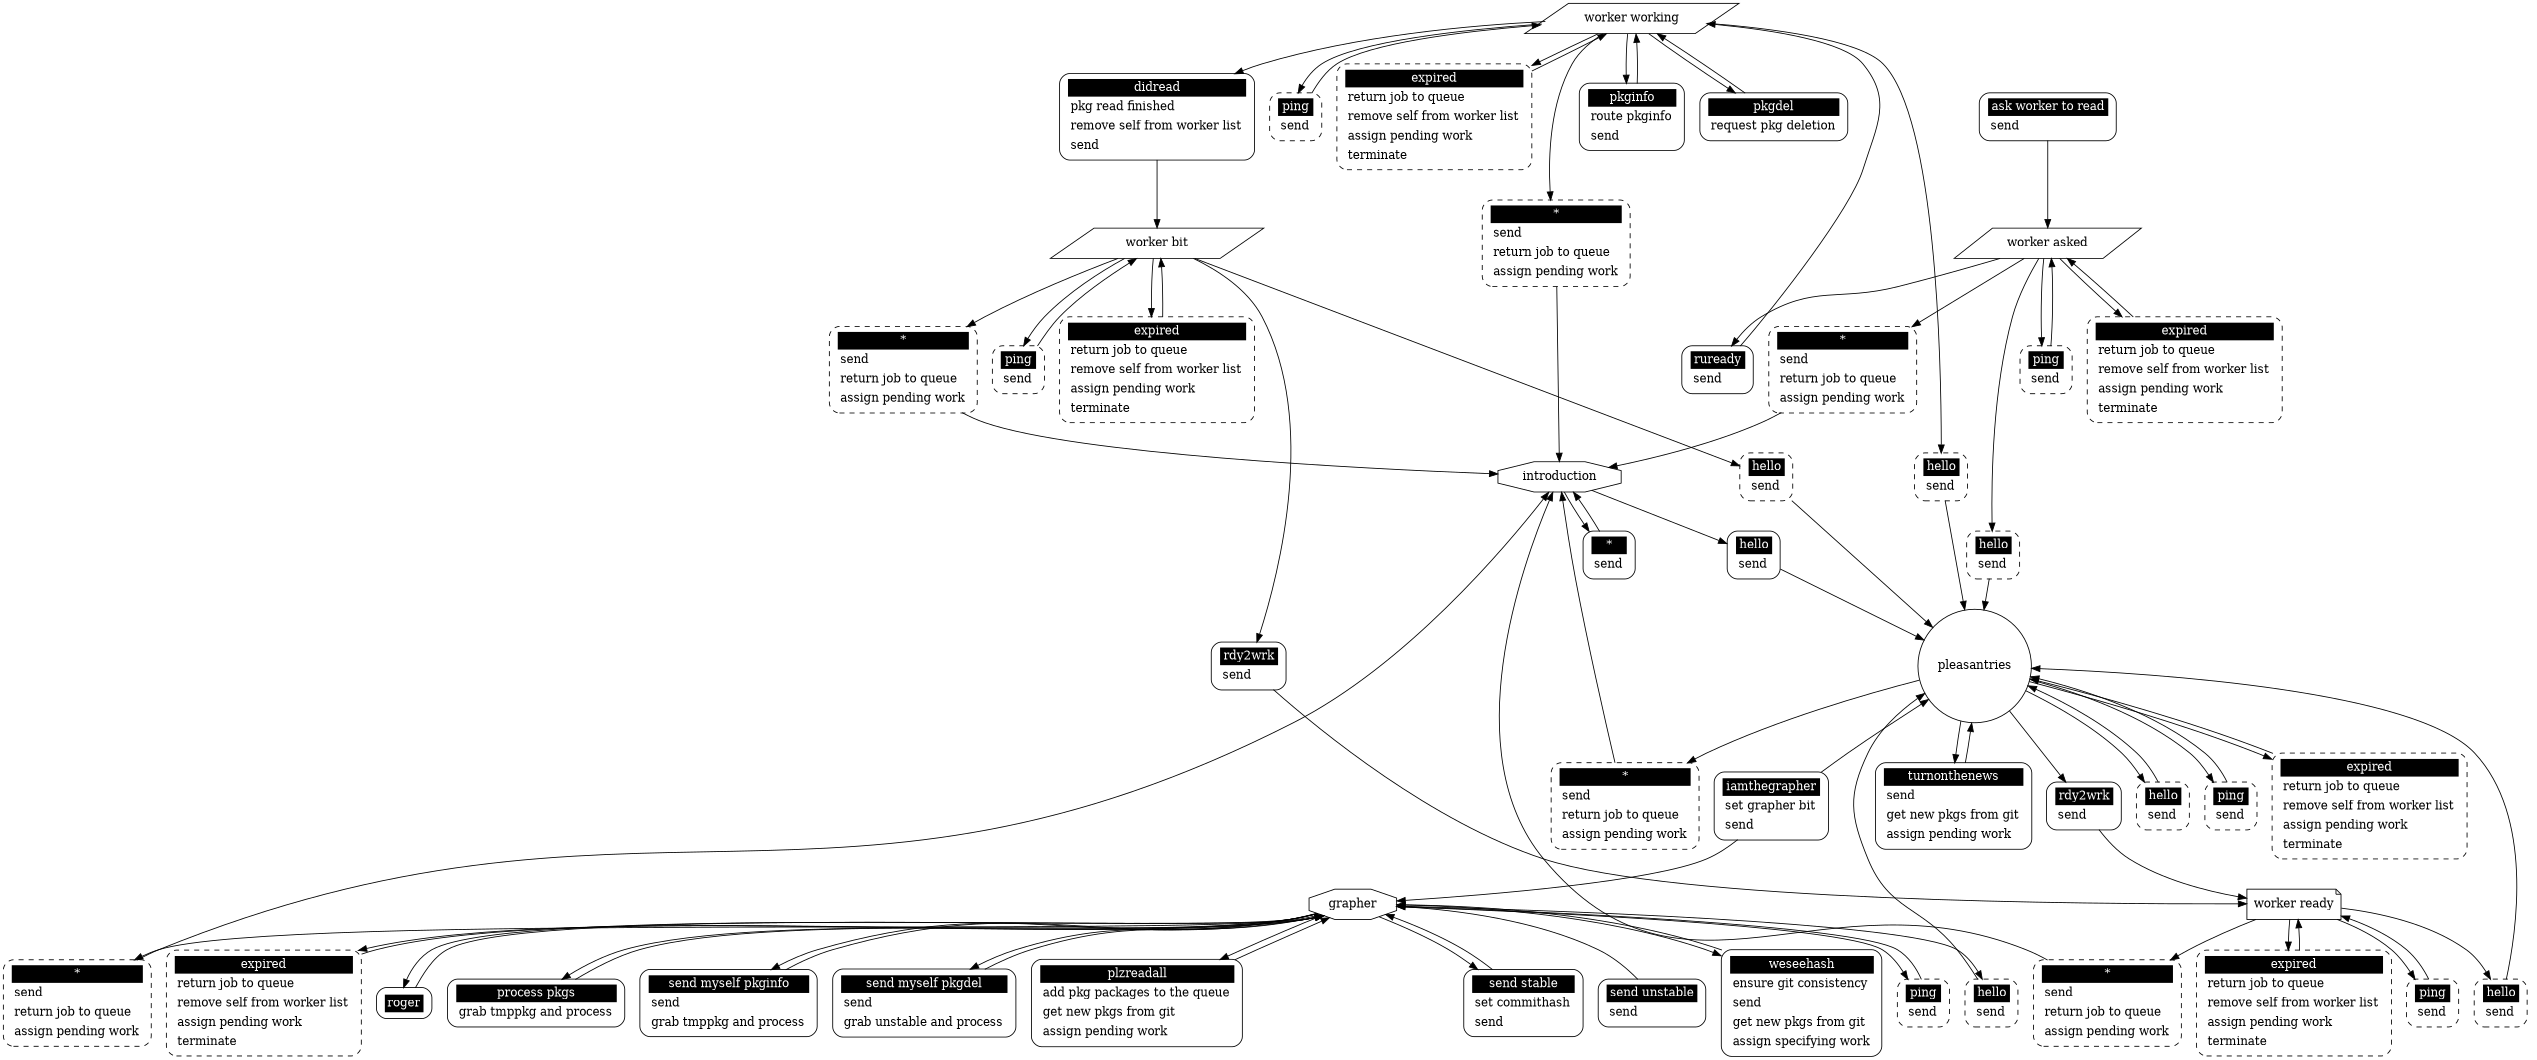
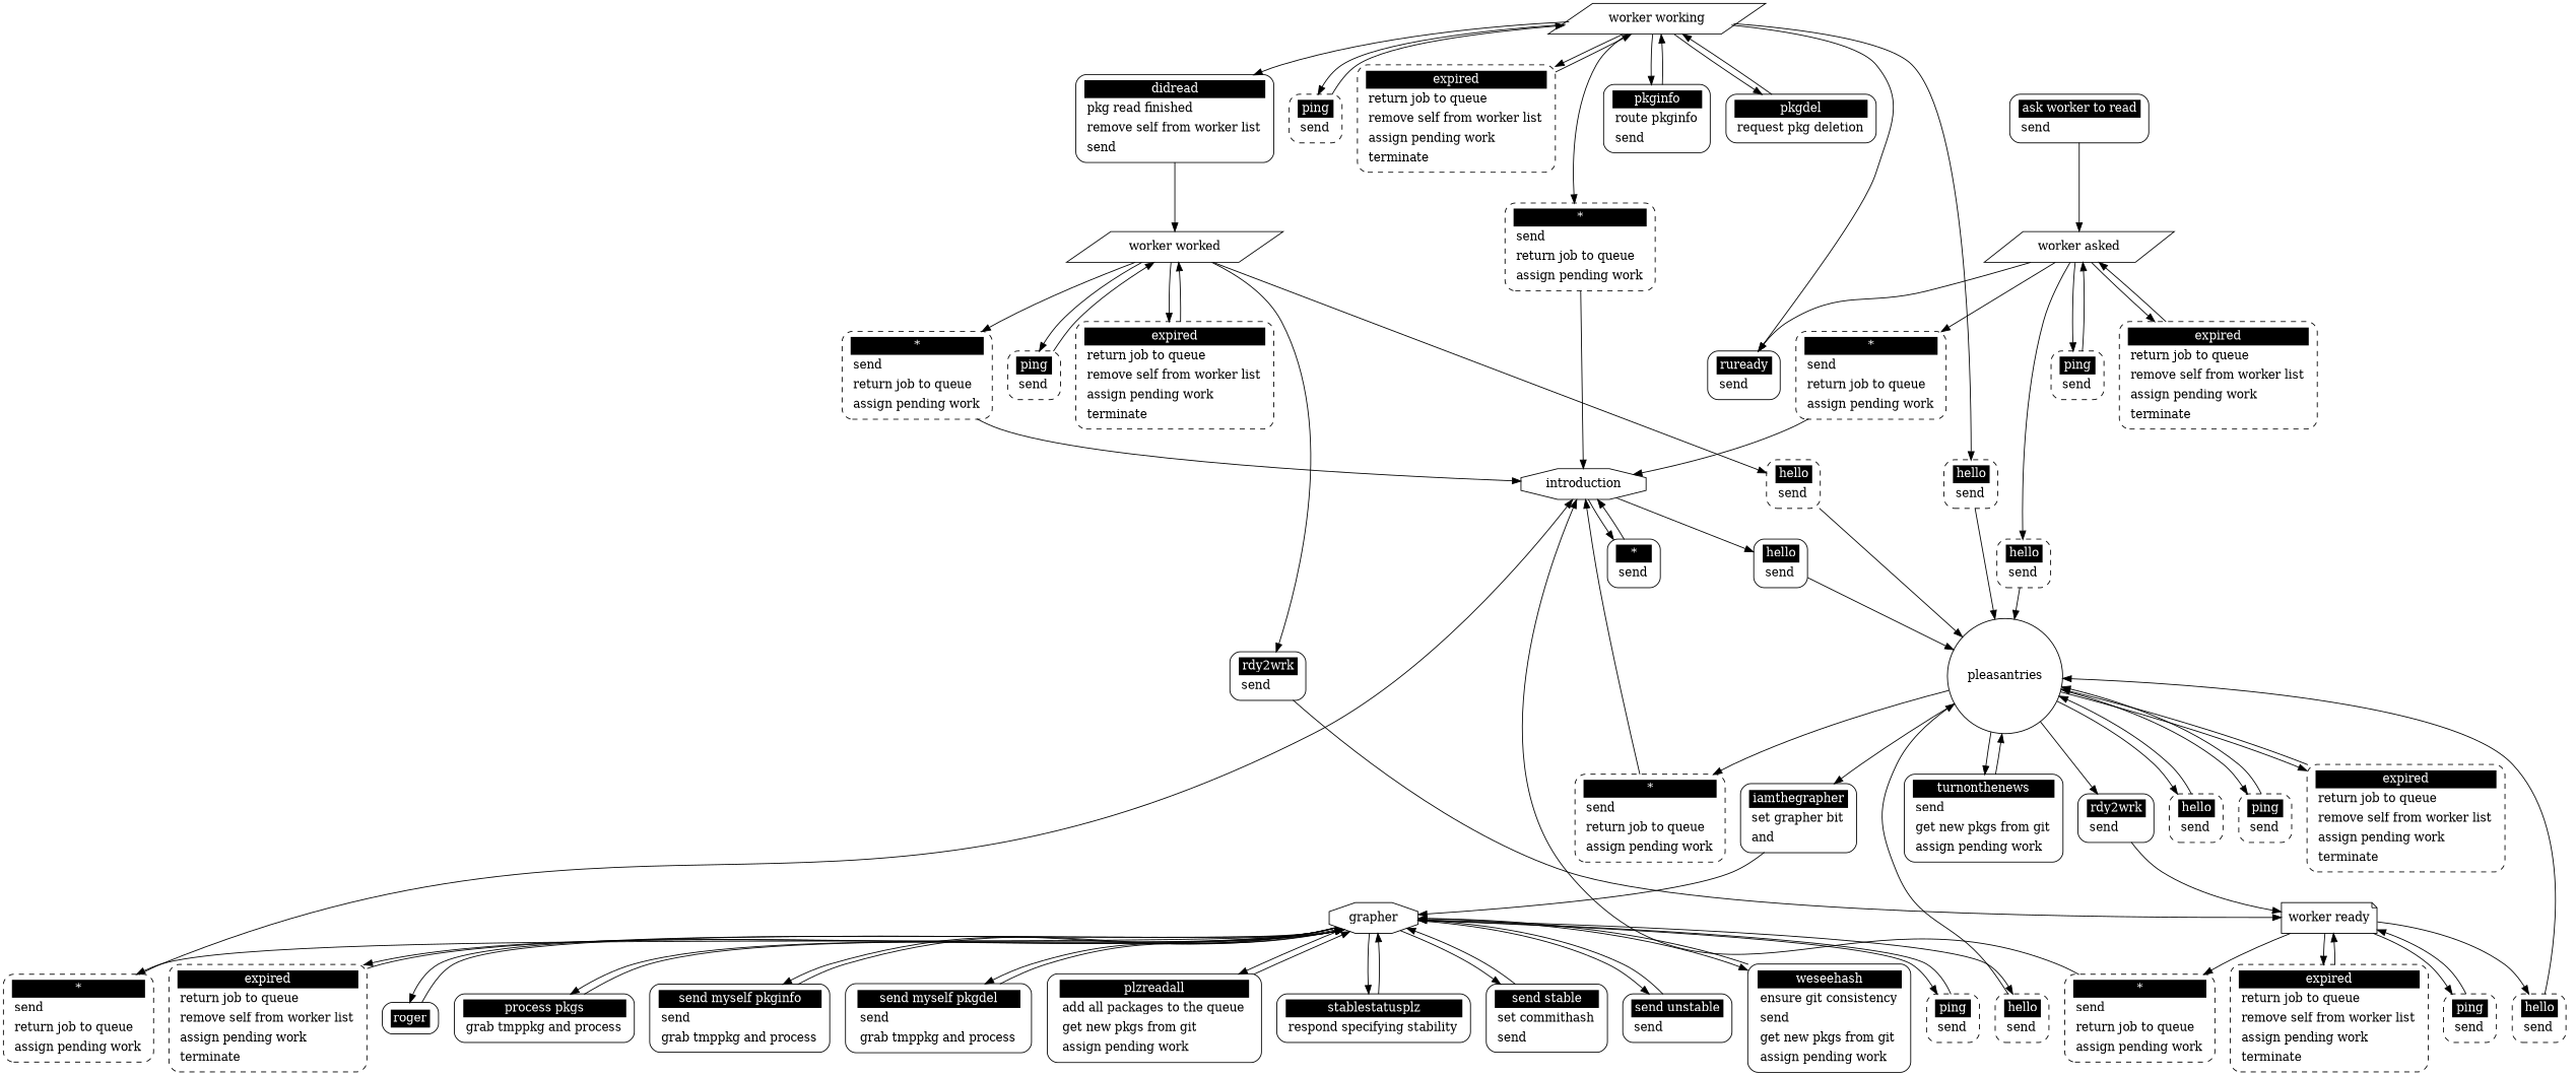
  digraph {
    node [shape=Mrecord style=dashed]
    introduction [shape=octagon style=""]
    n2 [label=<<table border="0" cellborder="0" cellpadding="3" bgcolor="white"><tr><td bgcolor="black" align="center" colspan="2"><font color="white">hello</font></td></tr><tr><td align="left" port="r3">send</td></tr></table>> style=solid]
    n3 [label=<<table border="0" cellborder="0" cellpadding="3" bgcolor="white"><tr><td bgcolor="black" align="center" colspan="2"><font color="white">*</font></td></tr><tr><td align="left" port="r3">send</td></tr></table>> style=solid]
    pleasantries [shape=circle style=""]
    n5 [label=<<table border="0" cellborder="0" cellpadding="3" bgcolor="white"><tr><td bgcolor="black" align="center" colspan="2"><font color="white">hello</font></td></tr><tr><td align="left" port="r3">send</td></tr></table>>]
    n6 [label=<<table border="0" cellborder="0" cellpadding="3" bgcolor="white"><tr><td bgcolor="black" align="center" colspan="2"><font color="white">ping</font></td></tr><tr><td align="left" port="r3">send</td></tr></table>>]
    n7 [label=<<table border="0" cellborder="0" cellpadding="3" bgcolor="white"><tr><td bgcolor="black" align="center" colspan="2"><font color="white">expired</font></td></tr><tr><td align="left" port="r3">return job to queue</td></tr><tr><td align="left" port="r3">remove self from worker list</td></tr><tr><td align="left" port="r3">assign pending work</td></tr><tr><td align="left" port="r3">terminate</td></tr></table>>]
    n8 [label=<<table border="0" cellborder="0" cellpadding="3" bgcolor="white"><tr><td bgcolor="black" align="center" colspan="2"><font color="white">*</font></td></tr><tr><td align="left" port="r3">send</td></tr><tr><td align="left" port="r3">return job to queue</td></tr><tr><td align="left" port="r3">assign pending work</td></tr></table>>]
    n9 [label=<<table border="0" cellborder="0" cellpadding="3" bgcolor="white"><tr><td bgcolor="black" align="center" colspan="2"><font color="white">rdy2wrk</font></td></tr><tr><td align="left" port="r3">send</td></tr></table>> style=solid]
-   n10 [label=<<table border="0" cellborder="0" cellpadding="3" bgcolor="white"><tr><td bgcolor="black" align="center" colspan="2"><font color="white">iamthegrapher</font></td></tr><tr><td align="left" port="r3">set grapher bit</td></tr><tr><td align="left" port="r3">send</td></tr></table>> style=solid]
+   n10 [label=<<table border="0" cellborder="0" cellpadding="3" bgcolor="white"><tr><td bgcolor="black" align="center" colspan="2"><font color="white">iamthegrapher</font></td></tr><tr><td align="left" port="r3">set grapher bit</td></tr><tr><td align="left" port="r3">and</td></tr></table>> style=solid]
    n11 [label=<<table border="0" cellborder="0" cellpadding="3" bgcolor="white"><tr><td bgcolor="black" align="center" colspan="2"><font color="white">turnonthenews</font></td></tr><tr><td align="left" port="r3">send</td></tr><tr><td align="left" port="r3">get new pkgs from git</td></tr><tr><td align="left" port="r3">assign pending work</td></tr></table>> style=solid]
    "worker ready" [shape=note style=""]
    grapher [shape=octagon style=""]
    n14 [label=<<table border="0" cellborder="0" cellpadding="3" bgcolor="white"><tr><td bgcolor="black" align="center" colspan="2"><font color="white">hello</font></td></tr><tr><td align="left" port="r3">send</td></tr></table>>]
    n15 [label=<<table border="0" cellborder="0" cellpadding="3" bgcolor="white"><tr><td bgcolor="black" align="center" colspan="2"><font color="white">ping</font></td></tr><tr><td align="left" port="r3">send</td></tr></table>>]
    n16 [label=<<table border="0" cellborder="0" cellpadding="3" bgcolor="white"><tr><td bgcolor="black" align="center" colspan="2"><font color="white">expired</font></td></tr><tr><td align="left" port="r3">return job to queue</td></tr><tr><td align="left" port="r3">remove self from worker list</td></tr><tr><td align="left" port="r3">assign pending work</td></tr><tr><td align="left" port="r3">terminate</td></tr></table>>]
    n17 [label=<<table border="0" cellborder="0" cellpadding="3" bgcolor="white"><tr><td bgcolor="black" align="center" colspan="2"><font color="white">*</font></td></tr><tr><td align="left" port="r3">send</td></tr><tr><td align="left" port="r3">return job to queue</td></tr><tr><td align="left" port="r3">assign pending work</td></tr></table>>]
    n18 [label=<<table border="0" cellborder="0" cellpadding="3" bgcolor="white"><tr><td bgcolor="black" align="center" colspan="2"><font color="white">ask worker to read</font></td></tr><tr><td align="left" port="r3">send</td></tr></table>> style=solid]
    "worker asked" [shape=parallelogram style=""]
    n20 [label=<<table border="0" cellborder="0" cellpadding="3" bgcolor="white"><tr><td bgcolor="black" align="center" colspan="2"><font color="white">hello</font></td></tr><tr><td align="left" port="r3">send</td></tr></table>>]
    n21 [label=<<table border="0" cellborder="0" cellpadding="3" bgcolor="white"><tr><td bgcolor="black" align="center" colspan="2"><font color="white">ping</font></td></tr><tr><td align="left" port="r3">send</td></tr></table>>]
    n22 [label=<<table border="0" cellborder="0" cellpadding="3" bgcolor="white"><tr><td bgcolor="black" align="center" colspan="2"><font color="white">expired</font></td></tr><tr><td align="left" port="r3">return job to queue</td></tr><tr><td align="left" port="r3">remove self from worker list</td></tr><tr><td align="left" port="r3">assign pending work</td></tr><tr><td align="left" port="r3">terminate</td></tr></table>>]
    n23 [label=<<table border="0" cellborder="0" cellpadding="3" bgcolor="white"><tr><td bgcolor="black" align="center" colspan="2"><font color="white">*</font></td></tr><tr><td align="left" port="r3">send</td></tr><tr><td align="left" port="r3">return job to queue</td></tr><tr><td align="left" port="r3">assign pending work</td></tr></table>>]
    n24 [label=<<table border="0" cellborder="0" cellpadding="3" bgcolor="white"><tr><td bgcolor="black" align="center" colspan="2"><font color="white">roger</font></td></tr></table>> style=solid]
    n25 [label=<<table border="0" cellborder="0" cellpadding="3" bgcolor="white"><tr><td bgcolor="black" align="center" colspan="2"><font color="white">process pkgs</font></td></tr><tr><td align="left" port="r3">grab tmppkg and process</td></tr></table>> style=solid]
    n26 [label=<<table border="0" cellborder="0" cellpadding="3" bgcolor="white"><tr><td bgcolor="black" align="center" colspan="2"><font color="white">send myself pkginfo</font></td></tr><tr><td align="left" port="r3">send</td></tr><tr><td align="left" port="r3">grab tmppkg and process</td></tr></table>> style=solid]
-   n27 [label=<<table border="0" cellborder="0" cellpadding="3" bgcolor="white"><tr><td bgcolor="black" align="center" colspan="2"><font color="white">send myself pkgdel</font></td></tr><tr><td align="left" port="r3">send</td></tr><tr><td align="left" port="r3">grab unstable and process</td></tr></table>> style=solid]
-   n28 [label=<<table border="0" cellborder="0" cellpadding="3" bgcolor="white"><tr><td bgcolor="black" align="center" colspan="2"><font color="white">plzreadall</font></td></tr><tr><td align="left" port="r3">add pkg packages to the queue</td></tr><tr><td align="left" port="r3">get new pkgs from git</td></tr><tr><td align="left" port="r3">assign pending work</td></tr></table>> style=solid]
+   n27 [label=<<table border="0" cellborder="0" cellpadding="3" bgcolor="white"><tr><td bgcolor="black" align="center" colspan="2"><font color="white">send myself pkgdel</font></td></tr><tr><td align="left" port="r3">send</td></tr><tr><td align="left" port="r3">grab tmppkg and process</td></tr></table>> style=solid]
+   n28 [label=<<table border="0" cellborder="0" cellpadding="3" bgcolor="white"><tr><td bgcolor="black" align="center" colspan="2"><font color="white">plzreadall</font></td></tr><tr><td align="left" port="r3">add all packages to the queue</td></tr><tr><td align="left" port="r3">get new pkgs from git</td></tr><tr><td align="left" port="r3">assign pending work</td></tr></table>> style=solid]
+   n29 [label=<<table border="0" cellborder="0" cellpadding="3" bgcolor="white"><tr><td bgcolor="black" align="center" colspan="2"><font color="white">stablestatusplz</font></td></tr><tr><td align="left" port="r3">respond specifying stability</td></tr></table>> style=solid]
    n30 [label=<<table border="0" cellborder="0" cellpadding="3" bgcolor="white"><tr><td bgcolor="black" align="center" colspan="2"><font color="white">send stable</font></td></tr><tr><td align="left" port="r3">set commithash</td></tr><tr><td align="left" port="r3">send</td></tr></table>> style=solid]
    n31 [label=<<table border="0" cellborder="0" cellpadding="3" bgcolor="white"><tr><td bgcolor="black" align="center" colspan="2"><font color="white">send unstable</font></td></tr><tr><td align="left" port="r3">send</td></tr></table>> style=solid]
-   n32 [label=<<table border="0" cellborder="0" cellpadding="3" bgcolor="white"><tr><td bgcolor="black" align="center" colspan="2"><font color="white">weseehash</font></td></tr><tr><td align="left" port="r3">ensure git consistency</td></tr><tr><td align="left" port="r3">send</td></tr><tr><td align="left" port="r3">get new pkgs from git</td></tr><tr><td align="left" port="r3">assign specifying work</td></tr></table>> style=solid]
+   n32 [label=<<table border="0" cellborder="0" cellpadding="3" bgcolor="white"><tr><td bgcolor="black" align="center" colspan="2"><font color="white">weseehash</font></td></tr><tr><td align="left" port="r3">ensure git consistency</td></tr><tr><td align="left" port="r3">send</td></tr><tr><td align="left" port="r3">get new pkgs from git</td></tr><tr><td align="left" port="r3">assign pending work</td></tr></table>> style=solid]
    n33 [label=<<table border="0" cellborder="0" cellpadding="3" bgcolor="white"><tr><td bgcolor="black" align="center" colspan="2"><font color="white">hello</font></td></tr><tr><td align="left" port="r3">send</td></tr></table>>]
    n34 [label=<<table border="0" cellborder="0" cellpadding="3" bgcolor="white"><tr><td bgcolor="black" align="center" colspan="2"><font color="white">ping</font></td></tr><tr><td align="left" port="r3">send</td></tr></table>>]
    n35 [label=<<table border="0" cellborder="0" cellpadding="3" bgcolor="white"><tr><td bgcolor="black" align="center" colspan="2"><font color="white">expired</font></td></tr><tr><td align="left" port="r3">return job to queue</td></tr><tr><td align="left" port="r3">remove self from worker list</td></tr><tr><td align="left" port="r3">assign pending work</td></tr><tr><td align="left" port="r3">terminate</td></tr></table>>]
    n36 [label=<<table border="0" cellborder="0" cellpadding="3" bgcolor="white"><tr><td bgcolor="black" align="center" colspan="2"><font color="white">*</font></td></tr><tr><td align="left" port="r3">send</td></tr><tr><td align="left" port="r3">return job to queue</td></tr><tr><td align="left" port="r3">assign pending work</td></tr></table>>]
    n37 [label=<<table border="0" cellborder="0" cellpadding="3" bgcolor="white"><tr><td bgcolor="black" align="center" colspan="2"><font color="white">ruready</font></td></tr><tr><td align="left" port="r3">send</td></tr></table>> style=solid]
    "worker working" [shape=parallelogram style=""]
    n39 [label=<<table border="0" cellborder="0" cellpadding="3" bgcolor="white"><tr><td bgcolor="black" align="center" colspan="2"><font color="white">hello</font></td></tr><tr><td align="left" port="r3">send</td></tr></table>>]
    n40 [label=<<table border="0" cellborder="0" cellpadding="3" bgcolor="white"><tr><td bgcolor="black" align="center" colspan="2"><font color="white">ping</font></td></tr><tr><td align="left" port="r3">send</td></tr></table>>]
    n41 [label=<<table border="0" cellborder="0" cellpadding="3" bgcolor="white"><tr><td bgcolor="black" align="center" colspan="2"><font color="white">expired</font></td></tr><tr><td align="left" port="r3">return job to queue</td></tr><tr><td align="left" port="r3">remove self from worker list</td></tr><tr><td align="left" port="r3">assign pending work</td></tr><tr><td align="left" port="r3">terminate</td></tr></table>>]
    n42 [label=<<table border="0" cellborder="0" cellpadding="3" bgcolor="white"><tr><td bgcolor="black" align="center" colspan="2"><font color="white">*</font></td></tr><tr><td align="left" port="r3">send</td></tr><tr><td align="left" port="r3">return job to queue</td></tr><tr><td align="left" port="r3">assign pending work</td></tr></table>>]
    n43 [label=<<table border="0" cellborder="0" cellpadding="3" bgcolor="white"><tr><td bgcolor="black" align="center" colspan="2"><font color="white">pkginfo</font></td></tr><tr><td align="left" port="r3">route pkginfo</td></tr><tr><td align="left" port="r3">send</td></tr></table>> style=solid]
    n44 [label=<<table border="0" cellborder="0" cellpadding="3" bgcolor="white"><tr><td bgcolor="black" align="center" colspan="2"><font color="white">pkgdel</font></td></tr><tr><td align="left" port="r3">request pkg deletion</td></tr></table>> style=solid]
    n45 [label=<<table border="0" cellborder="0" cellpadding="3" bgcolor="white"><tr><td bgcolor="black" align="center" colspan="2"><font color="white">didread</font></td></tr><tr><td align="left" port="r3">pkg read finished</td></tr><tr><td align="left" port="r3">remove self from worker list</td></tr><tr><td align="left" port="r3">send</td></tr></table>> style=solid]
-   "worker worked" [shape=parallelogram label="worker bit" style=""]
+   "worker worked" [shape=parallelogram style=""]
    n47 [label=<<table border="0" cellborder="0" cellpadding="3" bgcolor="white"><tr><td bgcolor="black" align="center" colspan="2"><font color="white">hello</font></td></tr><tr><td align="left" port="r3">send</td></tr></table>>]
    n48 [label=<<table border="0" cellborder="0" cellpadding="3" bgcolor="white"><tr><td bgcolor="black" align="center" colspan="2"><font color="white">ping</font></td></tr><tr><td align="left" port="r3">send</td></tr></table>>]
    n49 [label=<<table border="0" cellborder="0" cellpadding="3" bgcolor="white"><tr><td bgcolor="black" align="center" colspan="2"><font color="white">expired</font></td></tr><tr><td align="left" port="r3">return job to queue</td></tr><tr><td align="left" port="r3">remove self from worker list</td></tr><tr><td align="left" port="r3">assign pending work</td></tr><tr><td align="left" port="r3">terminate</td></tr></table>>]
    n50 [label=<<table border="0" cellborder="0" cellpadding="3" bgcolor="white"><tr><td bgcolor="black" align="center" colspan="2"><font color="white">*</font></td></tr><tr><td align="left" port="r3">send</td></tr><tr><td align="left" port="r3">return job to queue</td></tr><tr><td align="left" port="r3">assign pending work</td></tr></table>>]
    n51 [label=<<table border="0" cellborder="0" cellpadding="3" bgcolor="white"><tr><td bgcolor="black" align="center" colspan="2"><font color="white">rdy2wrk</font></td></tr><tr><td align="left" port="r3">send</td></tr></table>> style=solid]
    introduction -> n2
    introduction -> n3
    n2 -> pleasantries
    n3 -> introduction
    pleasantries -> n5
    pleasantries -> n6
    pleasantries -> n7
    pleasantries -> n8
    pleasantries -> n9
-   n10 -> pleasantries
+   pleasantries -> n10
    pleasantries -> n11
    n5 -> pleasantries
    n6 -> pleasantries
    n7 -> pleasantries
    n8 -> introduction
    n9 -> "worker ready"
    n10 -> grapher
    n11 -> pleasantries
    "worker ready" -> n14
    "worker ready" -> n15
    "worker ready" -> n16
    "worker ready" -> n17
    grapher -> n20
    grapher -> n21
    grapher -> n22
    grapher -> n23
    grapher -> n24
    grapher -> n25
    grapher -> n26
    grapher -> n27
    grapher -> n28
+   grapher -> n29
    grapher -> n30
+   grapher -> n31
    grapher -> n32
    n14 -> pleasantries
    n15 -> "worker ready"
    n16 -> "worker ready"
    n17 -> introduction
    n18 -> "worker asked"
    "worker asked" -> n33
    "worker asked" -> n34
    "worker asked" -> n35
    "worker asked" -> n36
    "worker asked" -> n37
    n20 -> pleasantries
    n21 -> grapher
    n22 -> grapher
    n23 -> introduction
    n24 -> grapher
    n25 -> grapher
    n26 -> grapher
    n27 -> grapher
    n28 -> grapher
+   n29 -> grapher
    n30 -> grapher
    n31 -> grapher
    n32 -> grapher
    n33 -> pleasantries
    n34 -> "worker asked"
    n35 -> "worker asked"
    n36 -> introduction
-   n37 -> "worker working"
+   "worker working" -> n37
    "worker working" -> n39
    "worker working" -> n40
    "worker working" -> n41
    "worker working" -> n42
    "worker working" -> n43
    "worker working" -> n44
    "worker working" -> n45
    n39 -> pleasantries
    n40 -> "worker working"
    n41 -> "worker working"
    n42 -> introduction
    n43 -> "worker working"
    n44 -> "worker working"
    n45 -> "worker worked"
    "worker worked" -> n47
    "worker worked" -> n48
    "worker worked" -> n49
    "worker worked" -> n50
    "worker worked" -> n51
    n47 -> pleasantries
    n48 -> "worker worked"
    n49 -> "worker worked"
    n50 -> introduction
    n51 -> "worker ready"
  }
